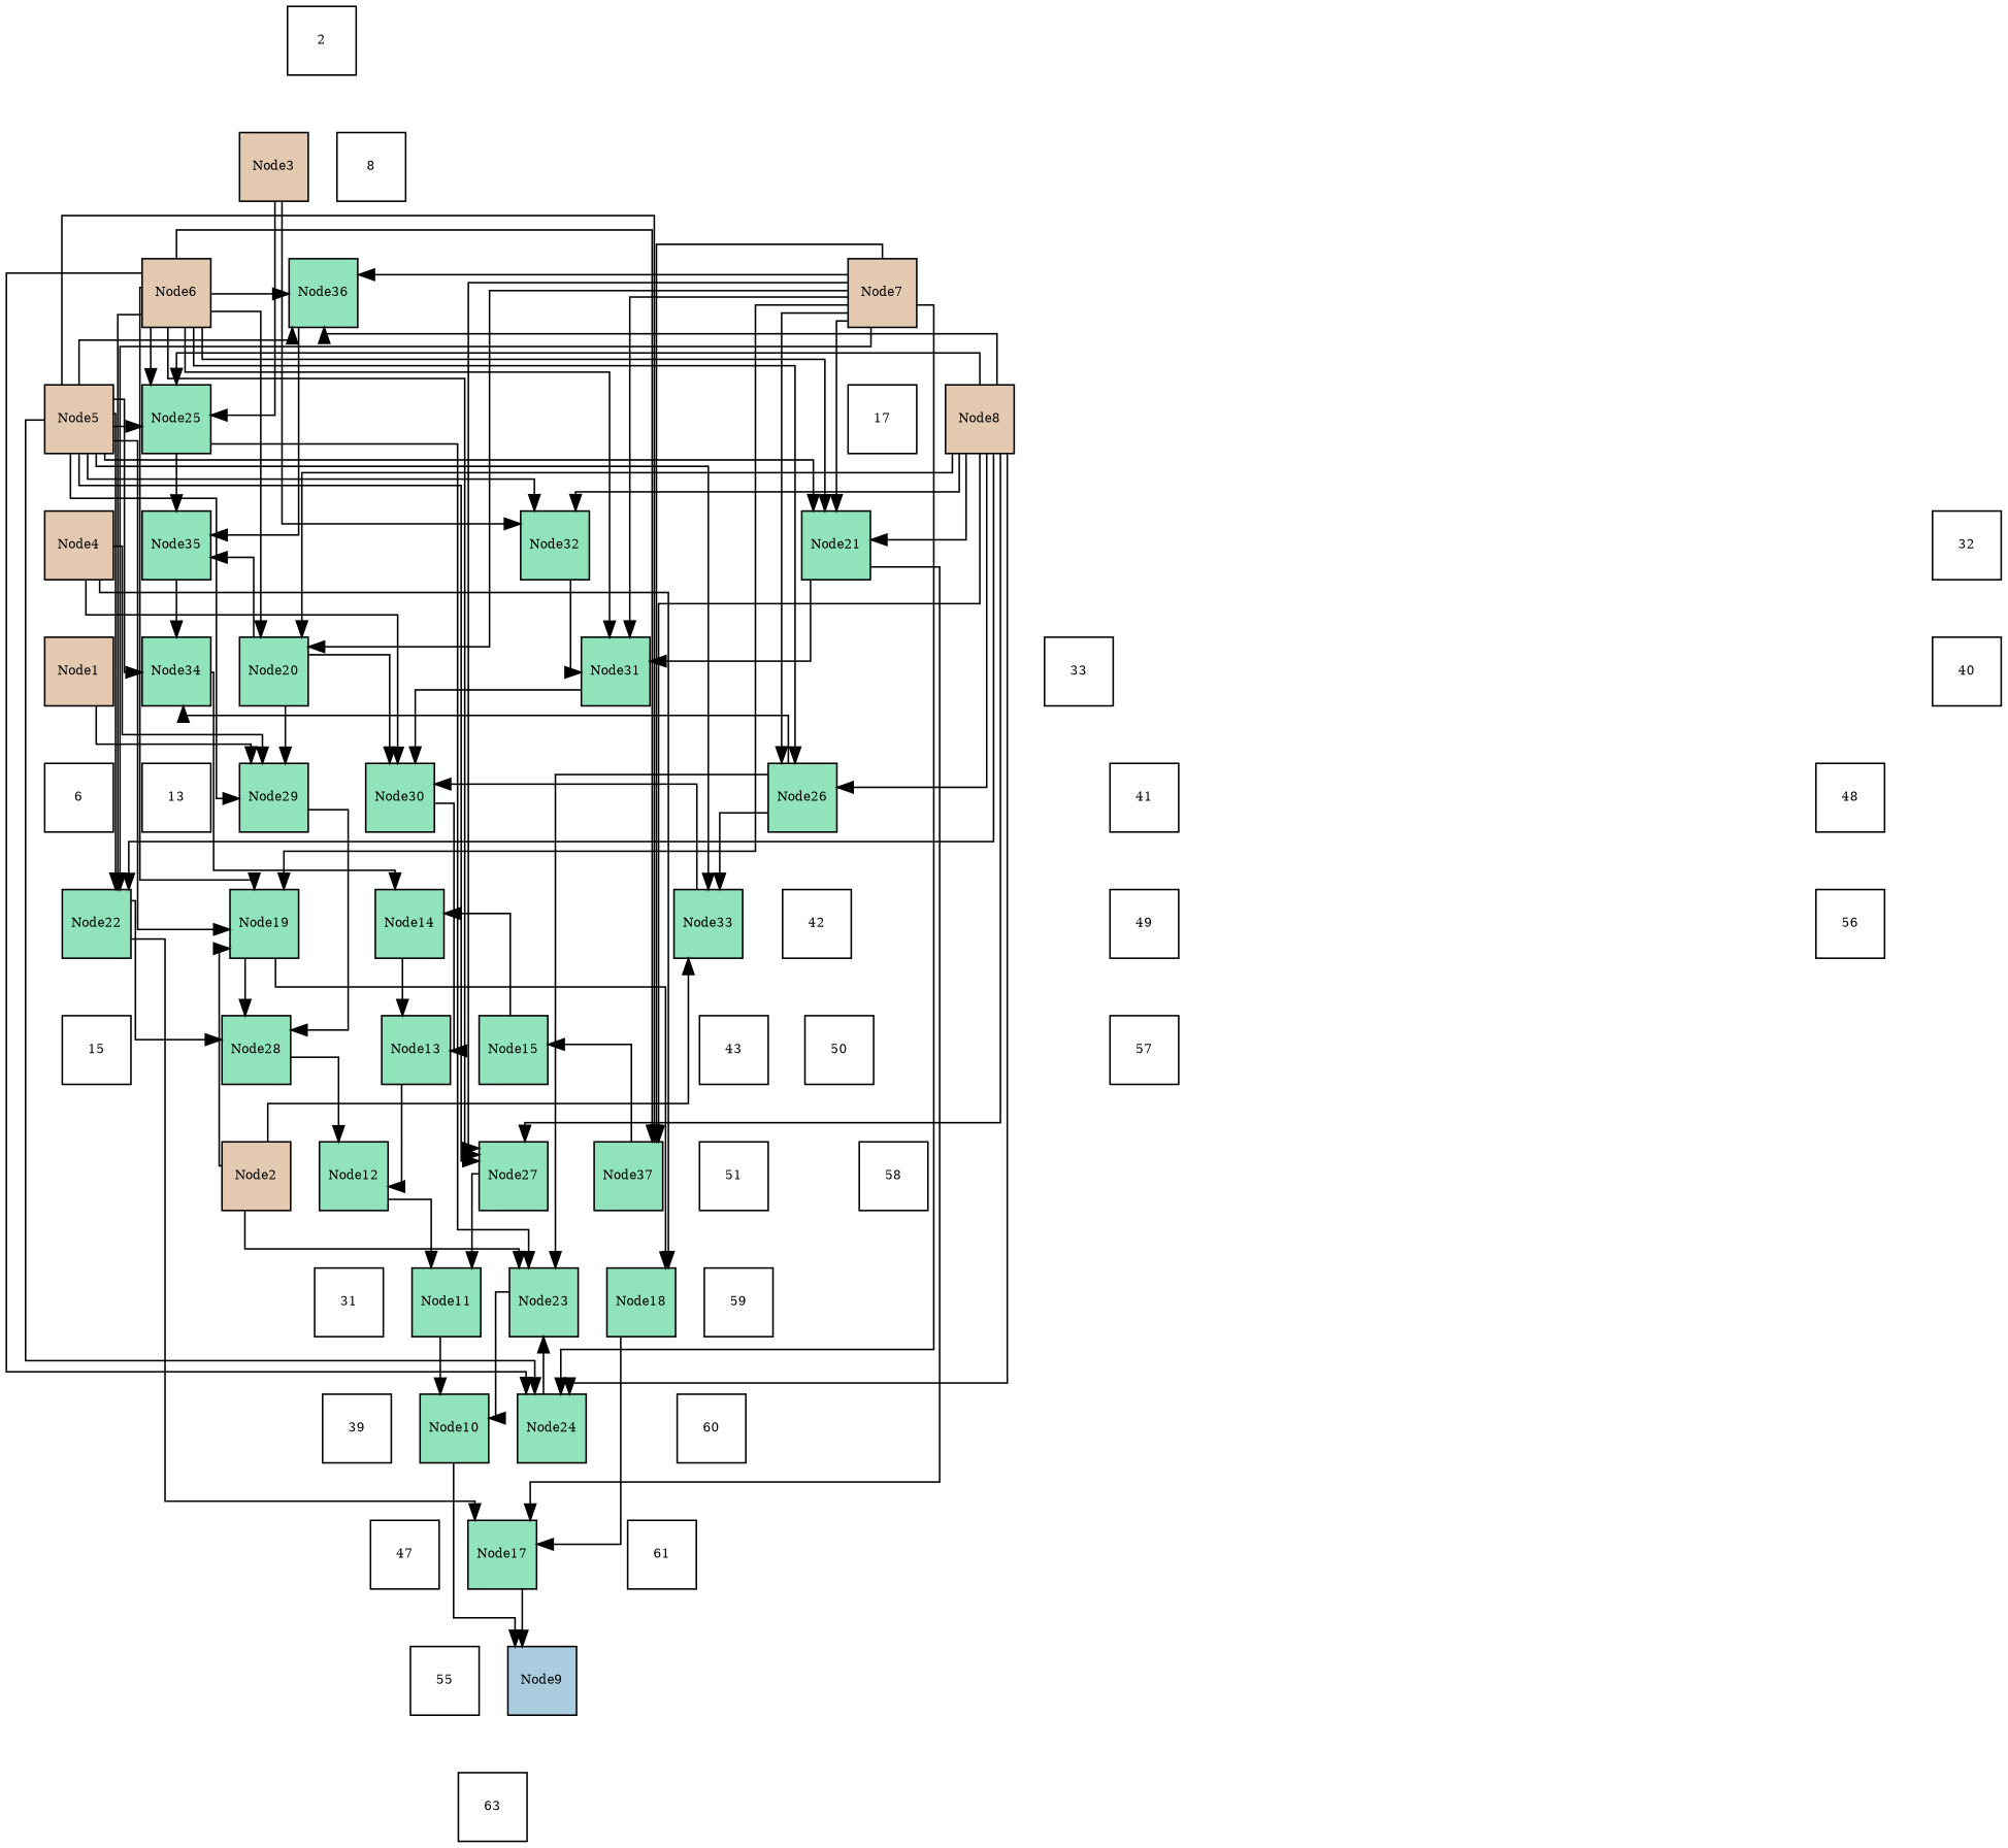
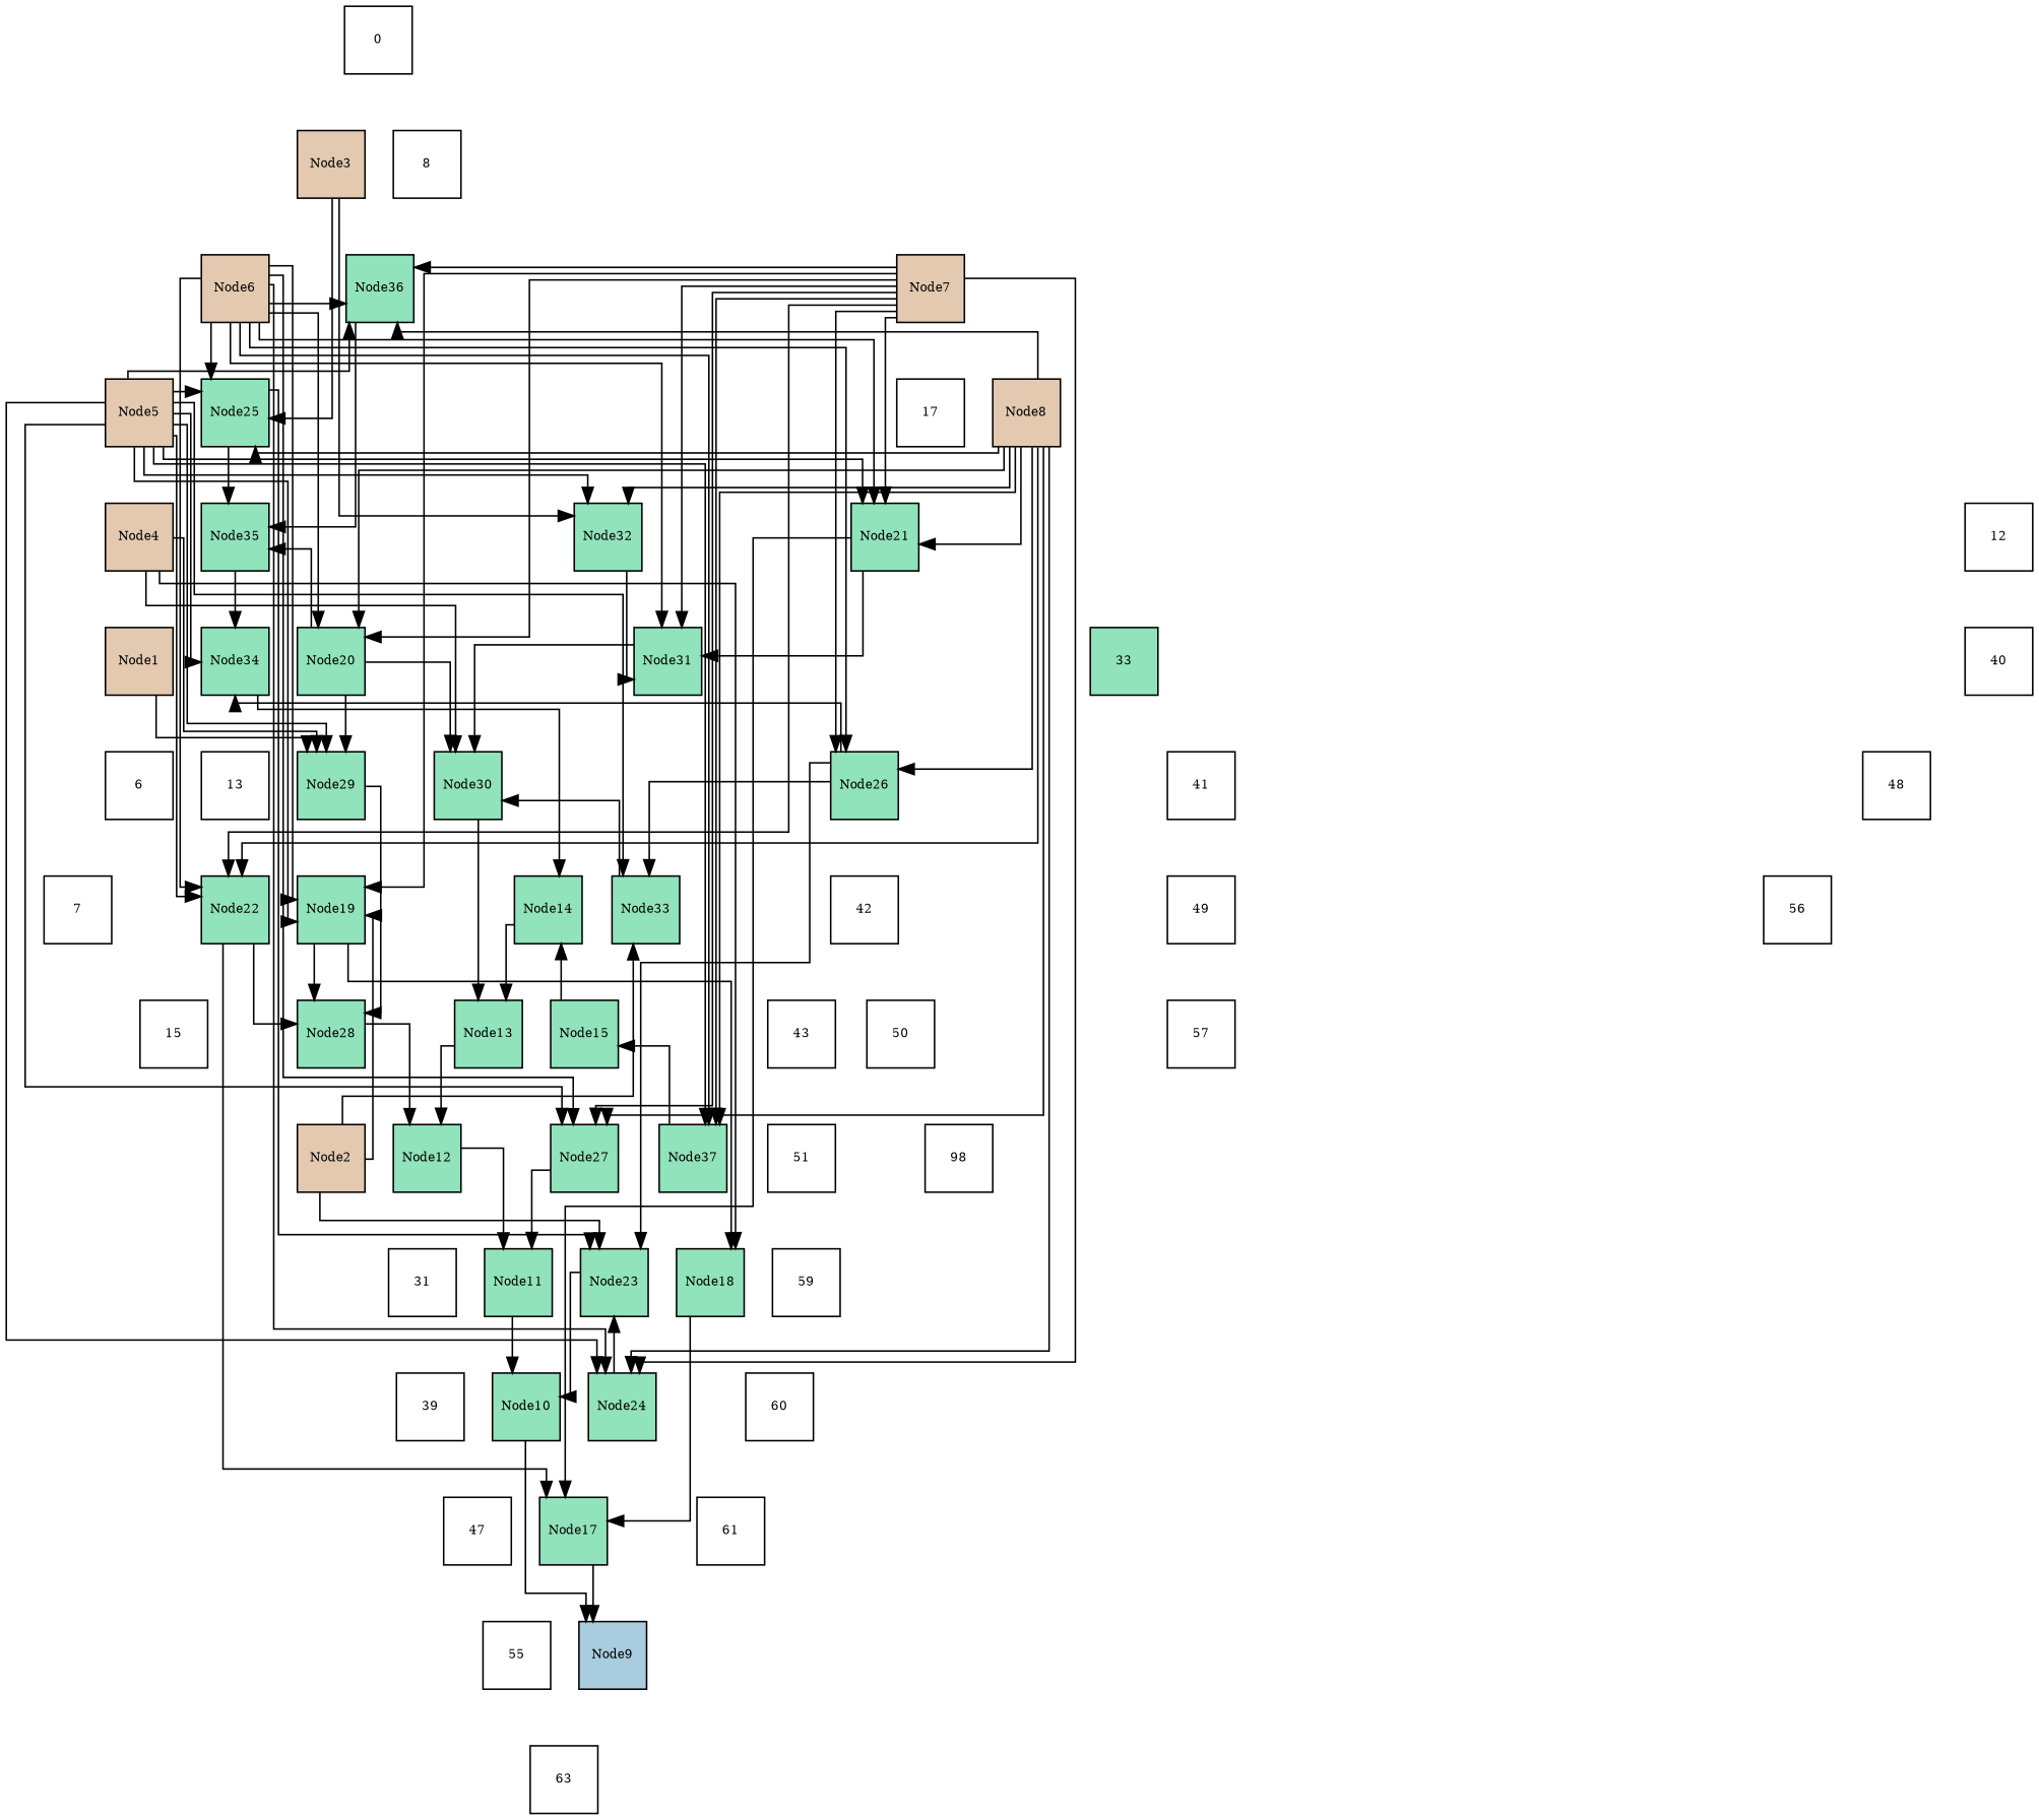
  digraph {
    rank=same
    rankdir=TB
    splines=ortho
    node [fillcolor="#ffffff" fixedsize=true fontsize=8 shape=square style=filled]
    edge [constraint=true style=invis]
-   n1 [label=2 width=0.6]
+   n1 [label=0 width=0.6]
    n2 [fillcolor="#e3c9af" label=Node3 width=0.6]
    n3 [label=8 width=0.6]
    n4 [fillcolor="#e3c9af" label=Node6 width=0.6]
    n5 [fillcolor="#91e3bb" label=Node36 width=0.6]
    n6 [fillcolor="#91e3bb" label=Node25 width=0.6]
    n7 [fillcolor="#91e3bb" label=Node32 width=0.6]
    n8 [fillcolor="#e3c9af" label=Node7 width=0.6]
    n9 [fillcolor="#e3c9af" label=Node5 width=0.6]
    n10 [fillcolor="#91e3bb" label=Node22 width=0.6]
    n11 [fillcolor="#91e3bb" label=Node20 width=0.6]
    n12 [fillcolor="#91e3bb" label=Node19 width=0.6]
    n13 [fillcolor="#91e3bb" label=Node21 width=0.6]
    n14 [fillcolor="#91e3bb" label=Node31 width=0.6]
    n15 [fillcolor="#91e3bb" label=Node26 width=0.6]
    n16 [fillcolor="#91e3bb" label=Node27 width=0.6]
    n17 [fillcolor="#91e3bb" label=Node37 width=0.6]
    n18 [fillcolor="#91e3bb" label=Node24 width=0.6]
    n19 [fillcolor="#91e3bb" label=Node35 width=0.6]
    n20 [label=17 width=0.6]
    n21 [fillcolor="#91e3bb" label=Node23 width=0.6]
    n22 [fillcolor="#e3c9af" label=Node4 width=0.6]
    n23 [fillcolor="#91e3bb" label=Node34 width=0.6]
    n24 [fillcolor="#91e3bb" label=Node29 width=0.6]
    n25 [fillcolor="#91e3bb" label=Node33 width=0.6]
    n26 [label=15 width=0.6]
    n27 [fillcolor="#91e3bb" label=Node28 width=0.6]
    n28 [fillcolor="#91e3bb" label=Node17 width=0.6]
    n29 [fillcolor="#91e3bb" label=Node30 width=0.6]
    n30 [fillcolor="#91e3bb" label=Node18 width=0.6]
    n31 [fillcolor="#91e3bb" label=Node13 width=0.6]
-   n32 [label=33 width=0.6]
+   n32 [fillcolor="#91e3bb" label=33 width=0.6]
    n33 [label=42 width=0.6]
    n34 [fillcolor="#91e3bb" label=Node11 width=0.6]
    n35 [fillcolor="#91e3bb" label=Node15 width=0.6]
    n36 [label=61 width=0.6]
    n37 [fillcolor="#e3c9af" label=Node1 width=0.6]
    n38 [label=13 width=0.6]
    n39 [fillcolor="#91e3bb" label=Node14 width=0.6]
    n40 [label=43 width=0.6]
    n41 [label=6 width=0.6]
    n42 [label=60 width=0.6]
+   n43 [label=7 width=0.6]
    n44 [fillcolor="#e3c9af" label=Node2 width=0.6]
    n45 [fillcolor="#e3c9af" label=Node8 width=0.6]
    n46 [fillcolor="#91e3bb" label=Node10 width=0.6]
    n47 [fillcolor="#91e3bb" label=Node12 width=0.6]
    n48 [fillcolor="#a9ccde" label=Node9 width=0.6]
    n49 [label=55 width=0.6]
    n50 [label=31 width=0.6]
-   n51 [label=32 width=0.6]
+   n51 [label=12 width=0.6]
    n52 [label=39 width=0.6]
    n53 [label=40 width=0.6]
    n54 [label=41 width=0.6]
    n55 [label=47 width=0.6]
    n56 [label=48 width=0.6]
    n57 [label=49 width=0.6]
    n58 [label=50 width=0.6]
    n59 [label=51 width=0.6]
    n60 [label=56 width=0.6]
    n61 [label=57 width=0.6]
-   n62 [label=58 width=0.6]
+   n62 [label=98 width=0.6]
    n63 [label=59 width=0.6]
    n64 [label=63 width=0.6]
    n1 -> n2
    n1 -> n3
    n2 -> n4
    n2 -> n5
    n2 -> n6 [constraint=false style=vis]
    n2 -> n7 [constraint=false style=vis]
    n3 -> n5
    n3 -> n8
    n4 -> n5 [constraint=false style=vis]
    n4 -> n6 [constraint=false style=vis]
    n4 -> n6
    n4 -> n9
    n4 -> n10 [constraint=false style=vis]
    n4 -> n11 [constraint=false style=vis]
    n4 -> n12 [constraint=false style=vis]
    n4 -> n13 [constraint=false style=vis]
    n4 -> n14 [constraint=false style=vis]
    n4 -> n15 [constraint=false style=vis]
    n4 -> n16 [constraint=false style=vis]
    n4 -> n17 [constraint=false style=vis]
    n4 -> n18 [constraint=false style=vis]
    n5 -> n6
    n5 -> n19 [constraint=false style=vis]
    n5 -> n20
    n6 -> n7
    n6 -> n19 [constraint=false style=vis]
    n6 -> n19
    n6 -> n21 [constraint=false style=vis]
    n7 -> n11
    n7 -> n14 [constraint=false style=vis]
    n7 -> n14
    n8 -> n5 [constraint=false style=vis]
    n8 -> n10 [constraint=false style=vis]
    n8 -> n11 [constraint=false style=vis]
    n8 -> n12 [constraint=false style=vis]
    n8 -> n13 [constraint=false style=vis]
    n8 -> n14 [constraint=false style=vis]
    n8 -> n15 [constraint=false style=vis]
    n8 -> n16 [constraint=false style=vis]
    n8 -> n17 [constraint=false style=vis]
    n8 -> n18 [constraint=false style=vis]
    n8 -> n20
    n8 -> n45
    n9 -> n5 [constraint=false style=vis]
    n9 -> n6 [constraint=false style=vis]
    n9 -> n7 [constraint=false style=vis]
    n9 -> n10 [constraint=false style=vis]
    n9 -> n12 [constraint=false style=vis]
    n9 -> n13 [constraint=false style=vis]
    n9 -> n16 [constraint=false style=vis]
    n9 -> n17 [constraint=false style=vis]
    n9 -> n18 [constraint=false style=vis]
    n9 -> n19
    n9 -> n22
    n9 -> n23 [constraint=false style=vis]
    n9 -> n24 [constraint=false style=vis]
    n9 -> n25 [constraint=false style=vis]
    n10 -> n26
    n10 -> n27 [constraint=false style=vis]
    n10 -> n27
    n10 -> n28 [constraint=false style=vis]
    n11 -> n19 [constraint=false style=vis]
    n11 -> n24 [constraint=false style=vis]
    n11 -> n24
    n11 -> n29 [constraint=false style=vis]
    n11 -> n29
    n12 -> n27 [constraint=false style=vis]
    n12 -> n27
    n12 -> n30 [constraint=false style=vis]
    n12 -> n31
    n13 -> n14 [constraint=false style=vis]
    n13 -> n14
    n13 -> n28 [constraint=false style=vis]
    n13 -> n32
    n14 -> n15
    n14 -> n29 [constraint=false style=vis]
    n14 -> n29
    n15 -> n21 [constraint=false style=vis]
    n15 -> n23 [constraint=false style=vis]
    n15 -> n25 [constraint=false style=vis]
    n15 -> n25
    n15 -> n33
    n16 -> n21
    n16 -> n34 [constraint=false style=vis]
    n16 -> n34
    n17 -> n21
    n17 -> n30
    n17 -> n35 [constraint=false style=vis]
    n18 -> n21 [constraint=false style=vis]
    n18 -> n28
    n18 -> n36
    n19 -> n11
    n19 -> n23 [constraint=false style=vis]
    n19 -> n23
    n20 -> n7
    n20 -> n13
    n21 -> n18
    n21 -> n46 [constraint=false style=vis]
    n21 -> n46
    n22 -> n23
    n22 -> n24 [constraint=false style=vis]
    n22 -> n29 [constraint=false style=vis]
    n22 -> n30 [constraint=false style=vis]
    n22 -> n37
    n23 -> n24
    n23 -> n38
    n23 -> n39 [constraint=false style=vis]
    n24 -> n12
    n24 -> n27 [constraint=false style=vis]
    n24 -> n39
    n25 -> n29 [constraint=false style=vis]
    n25 -> n35
    n25 -> n40
    n26 -> n44
    n27 -> n44
    n27 -> n47 [constraint=false style=vis]
    n27 -> n47
    n28 -> n48 [constraint=false style=vis]
    n28 -> n48
    n28 -> n49
    n29 -> n25
    n29 -> n31 [constraint=false style=vis]
    n29 -> n39
    n30 -> n18
    n30 -> n28 [constraint=false style=vis]
    n30 -> n42
    n31 -> n16
    n31 -> n47 [constraint=false style=vis]
    n31 -> n47
    n32 -> n15
    n32 -> n54
    n33 -> n40
    n33 -> n58
    n34 -> n46 [constraint=false style=vis]
    n34 -> n46
    n34 -> n52
    n35 -> n16
    n35 -> n17
    n35 -> n39 [constraint=false style=vis]
    n36 -> n48
    n37 -> n24 [constraint=false style=vis]
    n37 -> n38
    n37 -> n41
    n38 -> n10
    n38 -> n12
    n39 -> n31 [constraint=false style=vis]
    n39 -> n31
    n39 -> n35
    n40 -> n17
    n40 -> n59
    n41 -> n10
+   n41 -> n43
    n42 -> n36
+   n43 -> n26
    n44 -> n12 [constraint=false style=vis]
    n44 -> n21 [constraint=false style=vis]
    n44 -> n25 [constraint=false style=vis]
    n44 -> n50
    n45 -> n5 [constraint=false style=vis]
    n45 -> n6 [constraint=false style=vis]
    n45 -> n7 [constraint=false style=vis]
    n45 -> n10 [constraint=false style=vis]
    n45 -> n11 [constraint=false style=vis]
    n45 -> n13 [constraint=false style=vis]
    n45 -> n13
    n45 -> n15 [constraint=false style=vis]
    n45 -> n16 [constraint=false style=vis]
    n45 -> n17 [constraint=false style=vis]
    n45 -> n18 [constraint=false style=vis]
    n45 -> n51
    n46 -> n28
    n46 -> n48 [constraint=false style=vis]
    n46 -> n55
    n47 -> n34 [constraint=false style=vis]
    n47 -> n34
    n47 -> n50
    n48 -> n64
    n49 -> n64
    n50 -> n52
    n51 -> n32
    n51 -> n53
    n52 -> n55
    n53 -> n54
    n53 -> n56
    n54 -> n33
    n54 -> n57
    n55 -> n49
    n56 -> n57
    n56 -> n60
    n57 -> n58
    n57 -> n61
    n58 -> n59
    n58 -> n62
    n59 -> n30
    n59 -> n63
    n60 -> n61
    n61 -> n62
    n62 -> n63
    n63 -> n42
  }
